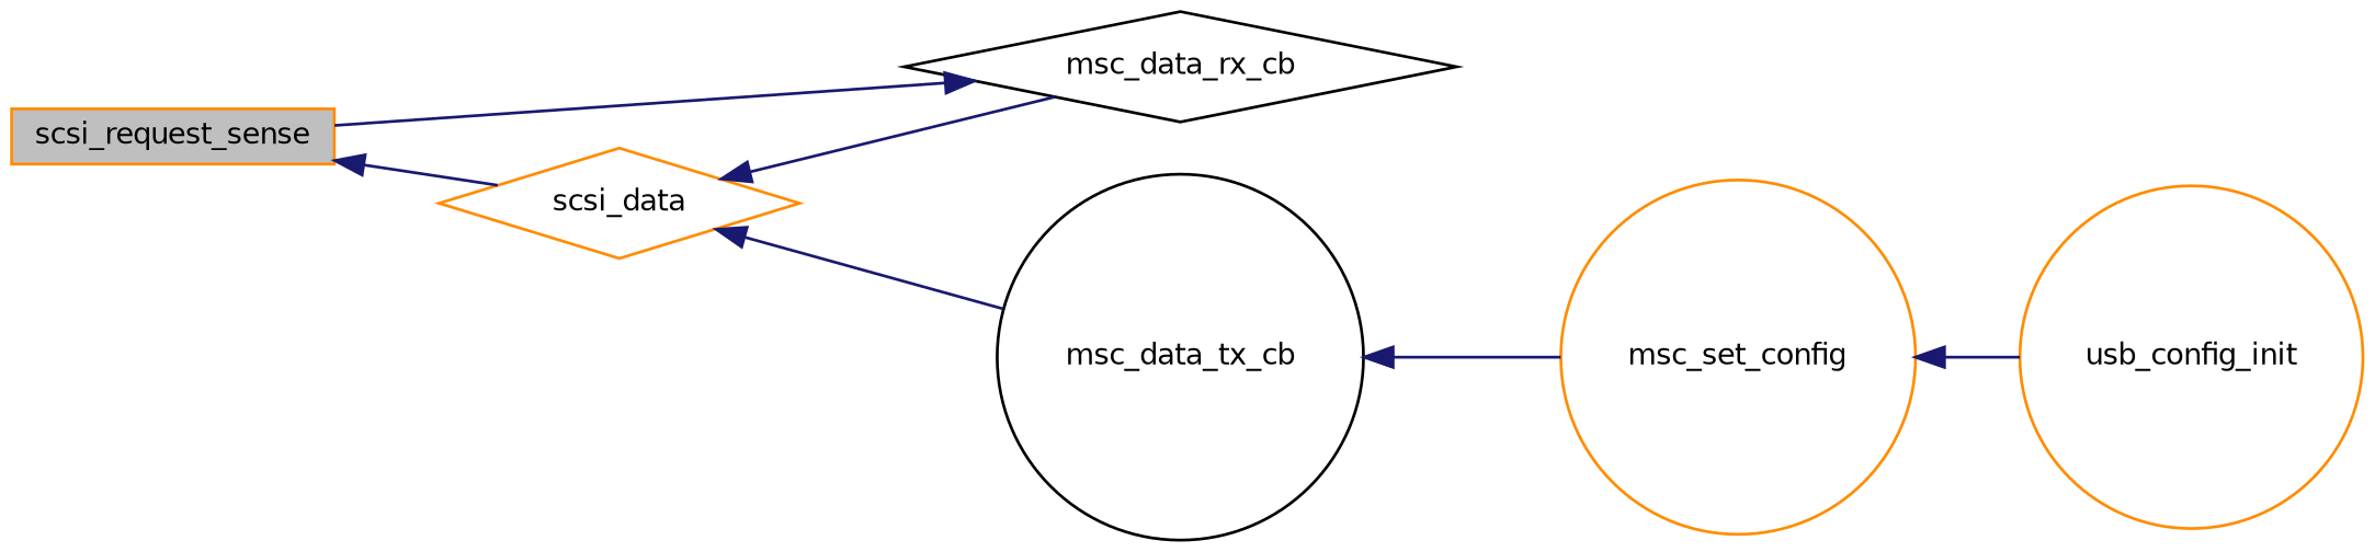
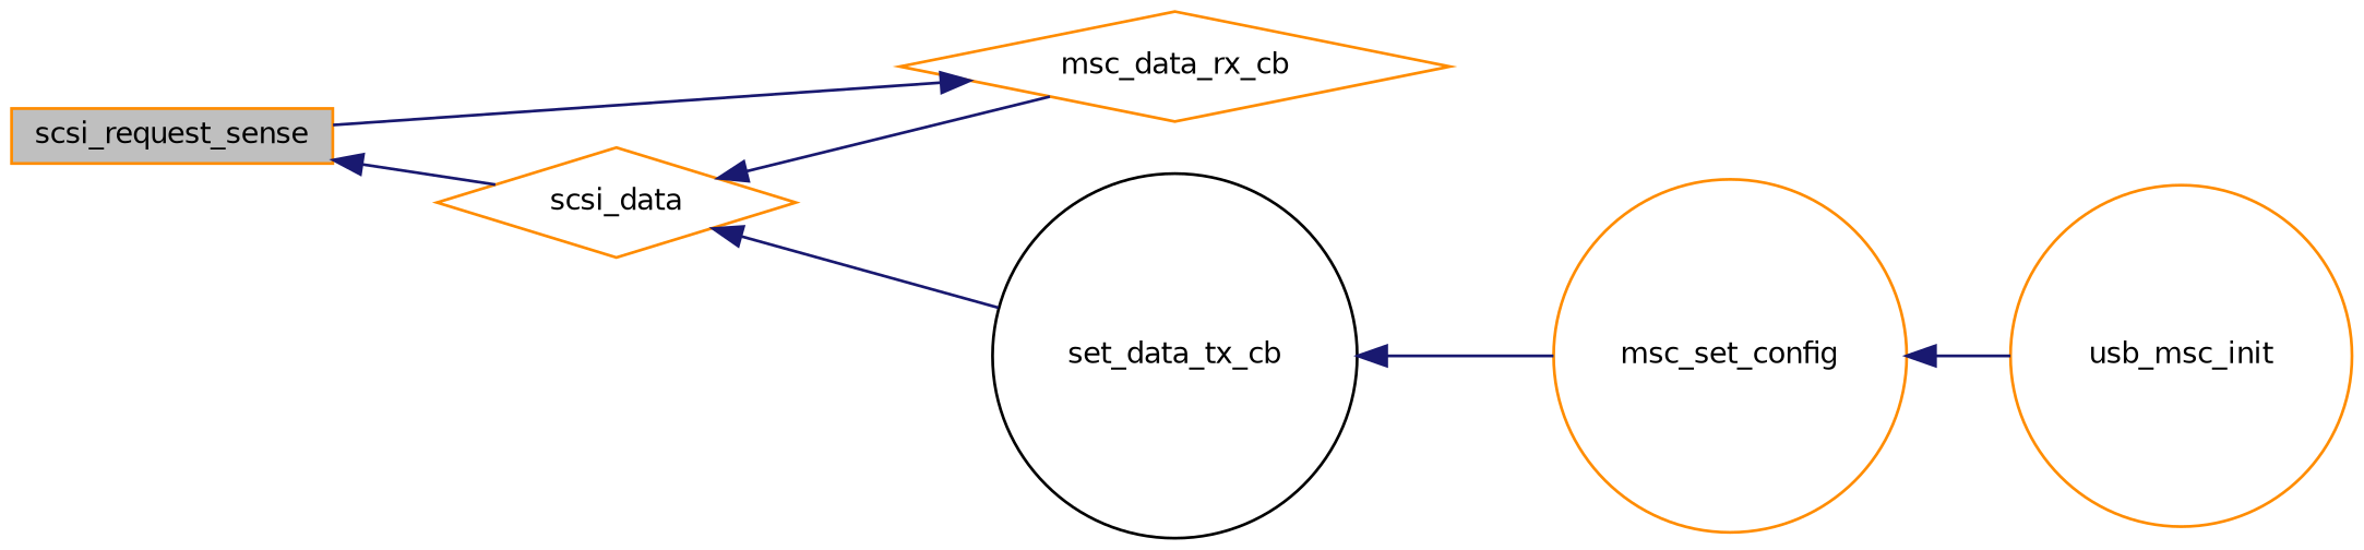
  digraph {
    rankdir=LR
    node [color=darkorange fillcolor=white fontname=Helvetica fontsize=10 shape=circle style=filled]
    edge [color=midnightblue dir=back fontname=Helvetica fontsize=10 labelfontname=Helvetica labelfontsize=10 style=solid]
    n1 [fillcolor=grey75 fontcolor=black height=0.2 label=scsi_request_sense shape=box width=0.4]
    n2 [height=0.2 label=scsi_data shape=diamond width=0.4]
-   n3 [color=black height=0.2 label=msc_data_rx_cb shape=diamond width=0.4]
-   n4 [color=black height=0.2 label=msc_data_tx_cb width=0.4]
+   n3 [height=0.2 label=msc_data_rx_cb shape=diamond width=0.4]
+   n4 [color=black height=0.2 label=set_data_tx_cb width=0.4]
    n5 [height=0.2 label=msc_set_config width=0.4]
-   n6 [height=0.2 label=usb_config_init width=0.4]
+   n6 [height=0.2 label=usb_msc_init width=0.4]
    n1 -> n2
    n2 -> n3
    n2 -> n4
    n3 -> n1
    n4 -> n5
    n5 -> n6
  }
